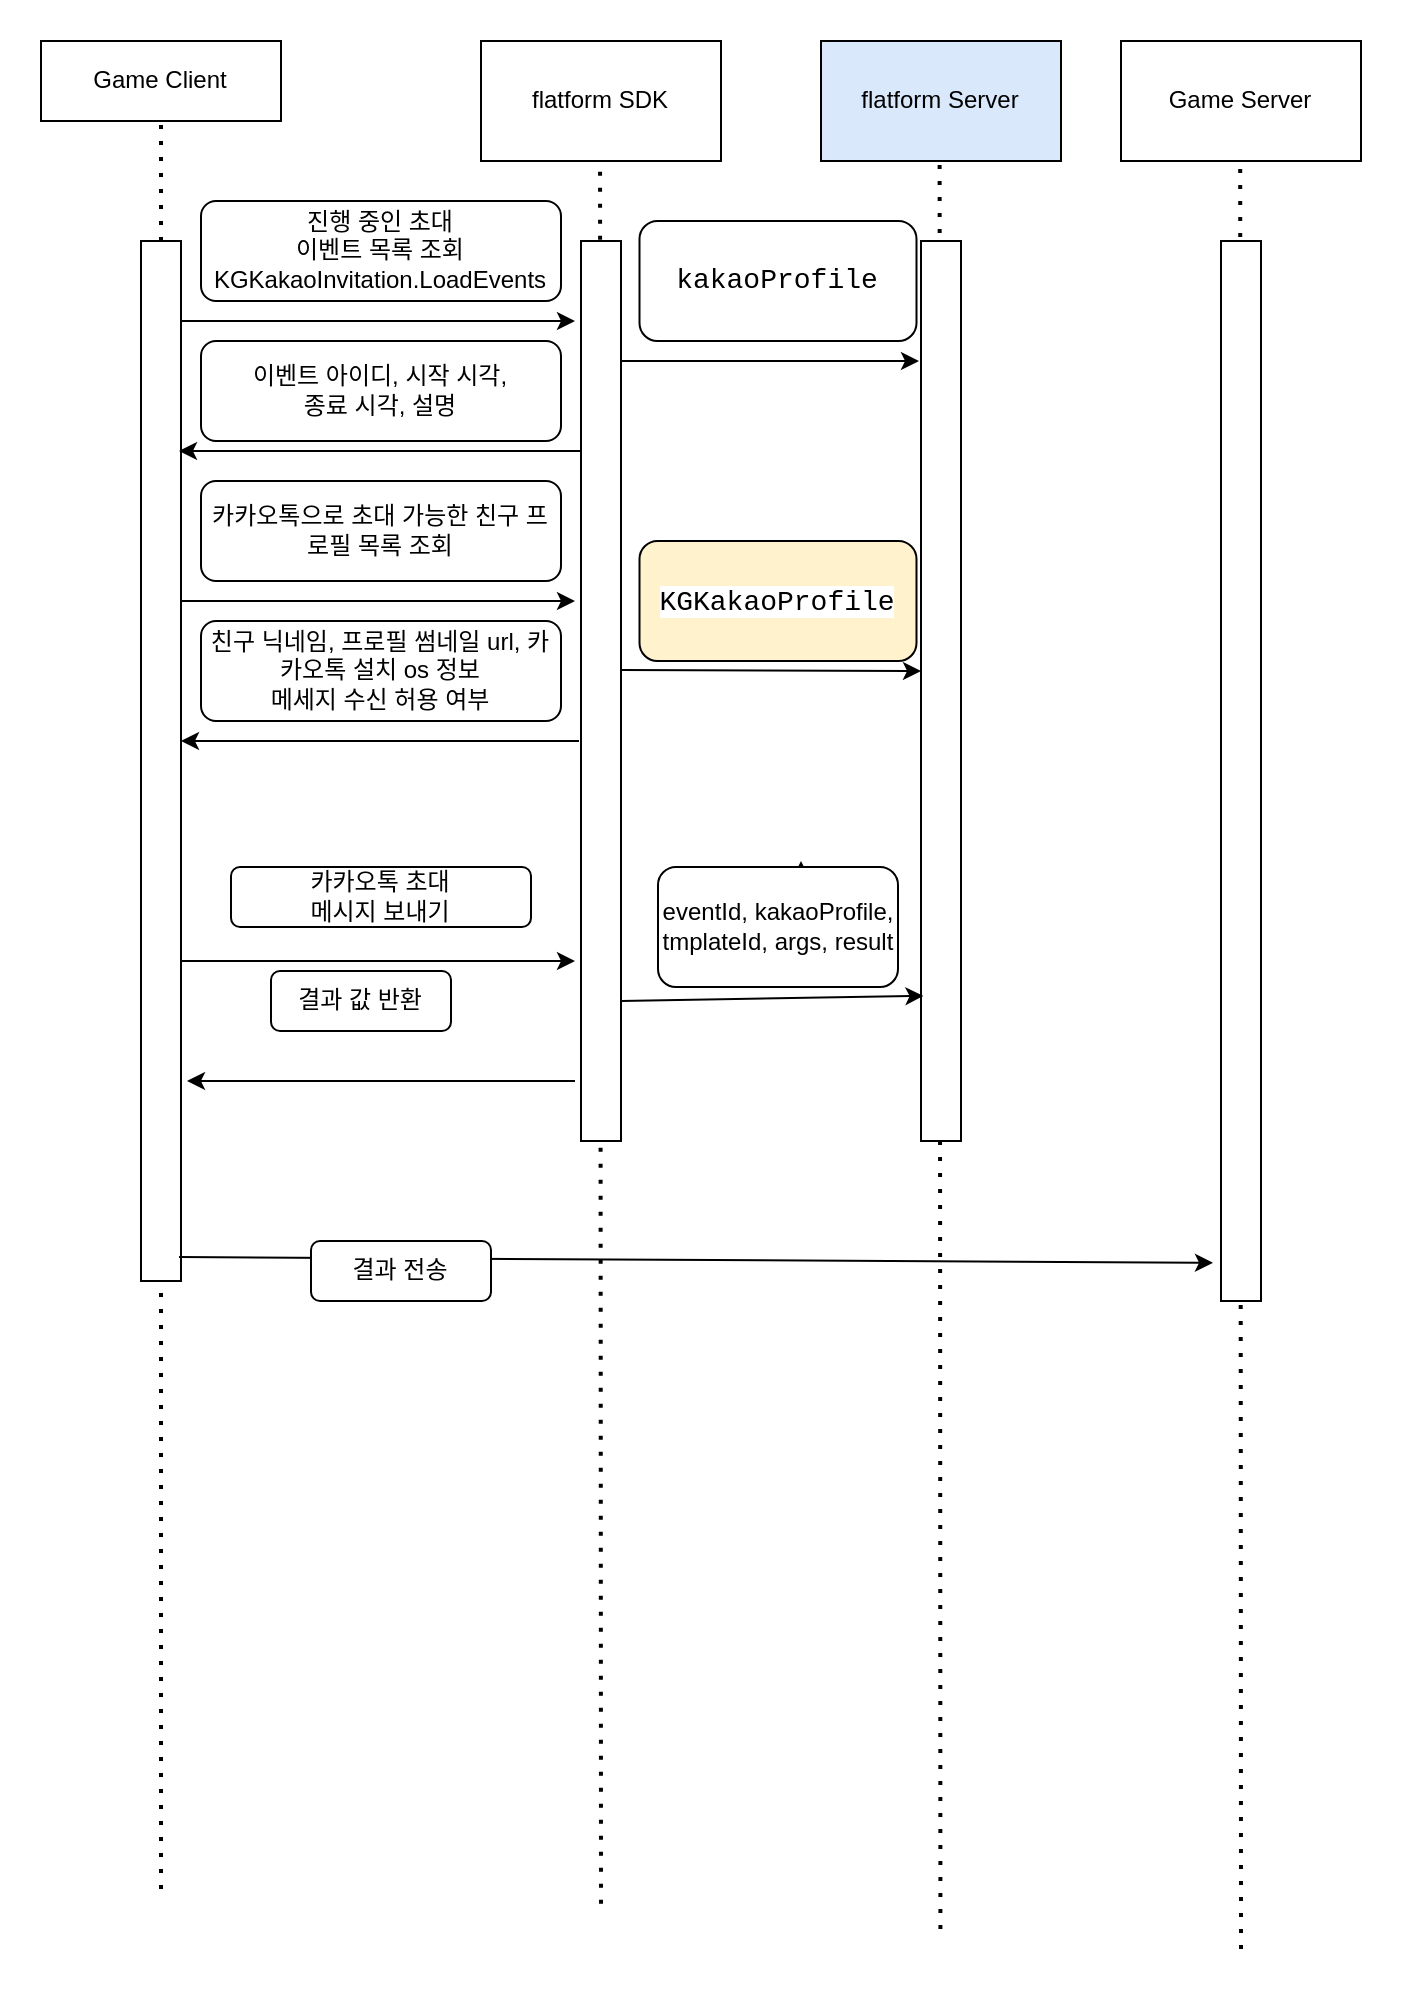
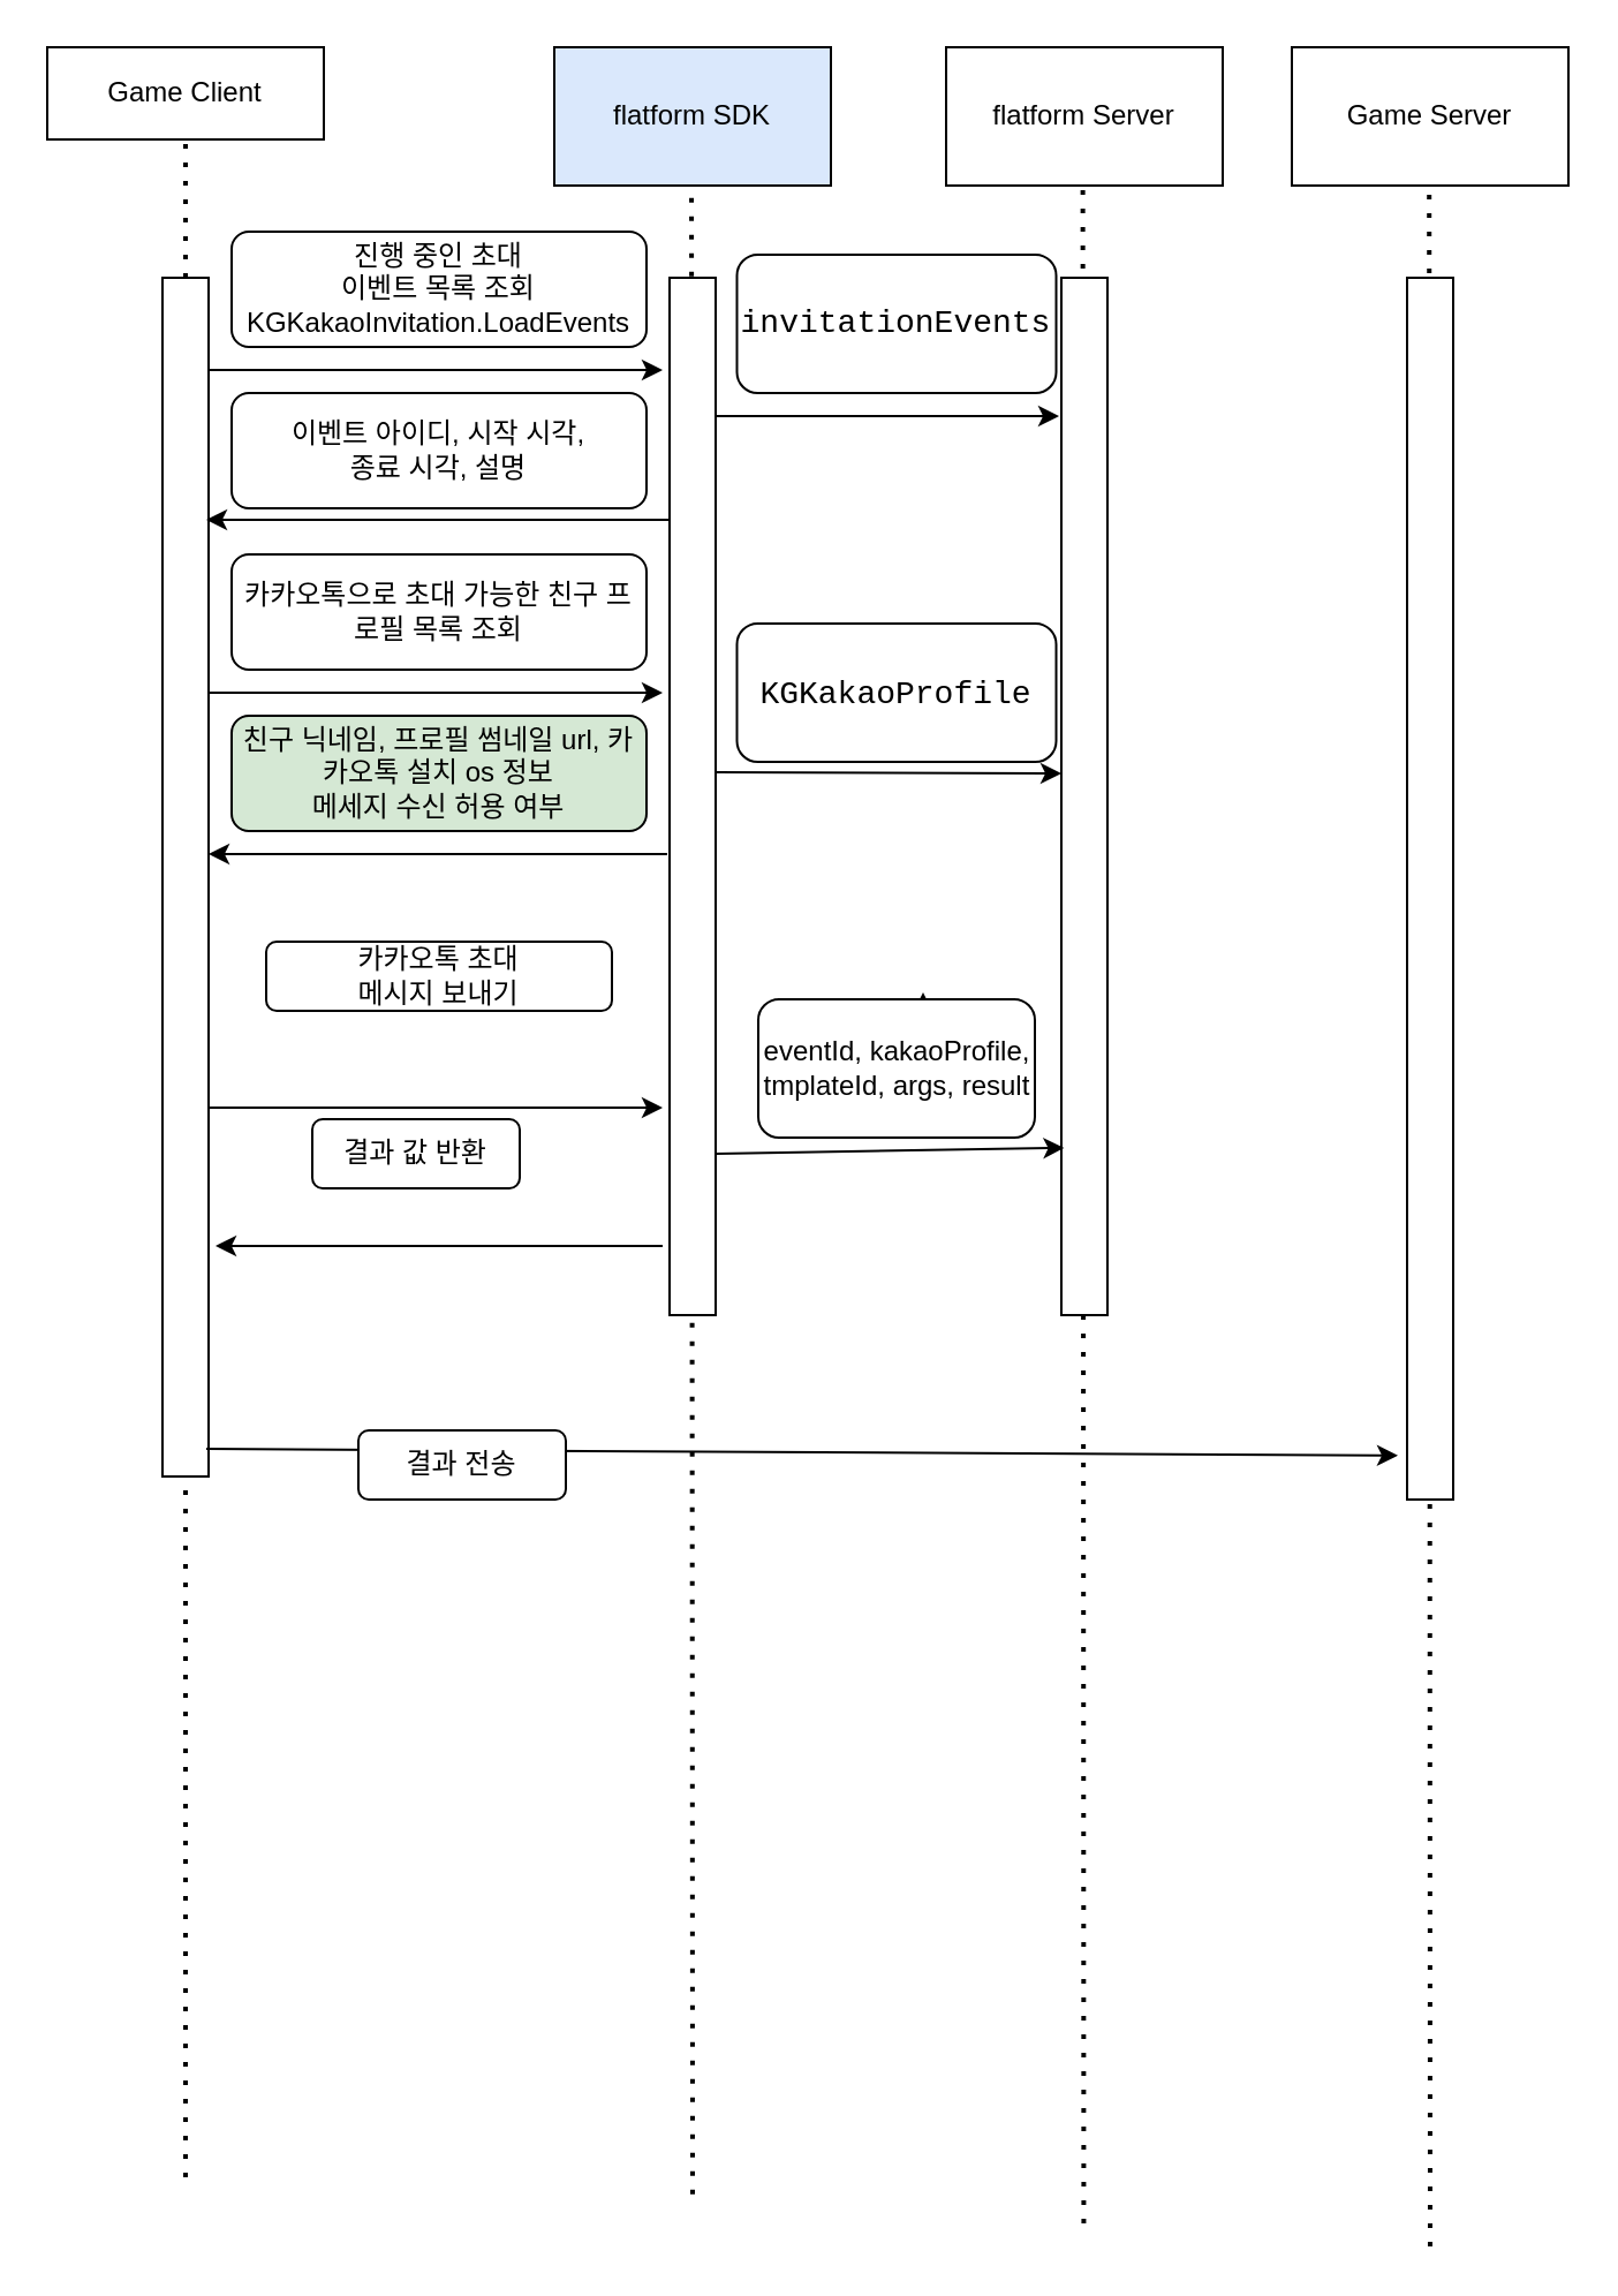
  <mxCell id="0" />
  <mxCell id="1" parent="0" />
  <mxCell id="2" value="" style="endArrow=none;dashed=1;html=1;dashPattern=1 3;strokeWidth=2;entryX=0.5;entryY=1;entryDx=0;entryDy=0;" edge="1" parent="1"><mxGeometry width="50" height="50" relative="1" as="geometry"><mxPoint x="300" y="951.333" as="sourcePoint" /><mxPoint x="299.5" y="35" as="targetPoint" /></mxGeometry></mxCell>
  <mxCell id="3" value="Game Client" style="rounded=0;whiteSpace=wrap;html=1;" parent="1" vertex="1"><mxGeometry x="20" y="20" width="120" height="40" as="geometry" /></mxCell>
- <mxCell id="4" value="flatform SDK" style="rounded=0;whiteSpace=wrap;html=1;" parent="1" vertex="1"><mxGeometry x="240" y="20" width="120" height="60" as="geometry" /></mxCell>
+ <mxCell id="4" value="flatform SDK" style="rounded=0;whiteSpace=wrap;html=1;fillColor=#dae8fc;" parent="1" vertex="1"><mxGeometry x="240" y="20" width="120" height="60" as="geometry" /></mxCell>
  <mxCell id="5" value="" style="endArrow=none;dashed=1;html=1;dashPattern=1 3;strokeWidth=2;entryX=0.5;entryY=1;entryDx=0;entryDy=0;" parent="1" target="3" edge="1"><mxGeometry width="50" height="50" relative="1" as="geometry"><mxPoint x="80" y="944" as="sourcePoint" /><mxPoint x="410" y="100" as="targetPoint" /></mxGeometry></mxCell>
  <mxCell id="6" value="" style="endArrow=none;dashed=1;html=1;dashPattern=1 3;strokeWidth=2;entryX=0.5;entryY=1;entryDx=0;entryDy=0;" parent="1" edge="1"><mxGeometry width="50" height="50" relative="1" as="geometry"><mxPoint x="469.71" y="964" as="sourcePoint" /><mxPoint x="469.29" y="40" as="targetPoint" /></mxGeometry></mxCell>
  <mxCell id="7" value="" style="endArrow=none;dashed=1;html=1;dashPattern=1 3;strokeWidth=2;entryX=0.5;entryY=1;entryDx=0;entryDy=0;" parent="1" edge="1"><mxGeometry width="50" height="50" relative="1" as="geometry"><mxPoint x="620" y="974" as="sourcePoint" /><mxPoint x="619.58" y="40" as="targetPoint" /></mxGeometry></mxCell>
  <mxCell id="8" value="" style="rounded=0;whiteSpace=wrap;html=1;" parent="1" vertex="1"><mxGeometry x="70" y="120" width="20" height="520" as="geometry" /></mxCell>
  <mxCell id="9" value="" style="rounded=0;whiteSpace=wrap;html=1;" parent="1" vertex="1"><mxGeometry x="290" y="120" width="20" height="450" as="geometry" /></mxCell>
  <mxCell id="10" value="" style="rounded=0;whiteSpace=wrap;html=1;" parent="1" vertex="1"><mxGeometry x="460" y="120" width="20" height="450" as="geometry" /></mxCell>
  <mxCell id="11" value="" style="rounded=0;whiteSpace=wrap;html=1;" parent="1" vertex="1"><mxGeometry x="610" y="120" width="20" height="530" as="geometry" /></mxCell>
  <mxCell id="12" value="진행 중인 초대 &lt;br&gt;이벤트 목록 조회&lt;br&gt;KGKakaoInvitation.LoadEvents" style="rounded=1;whiteSpace=wrap;html=1;" parent="1" vertex="1"><mxGeometry x="100" y="100" width="180" height="50" as="geometry" /></mxCell>
  <mxCell id="13" value="" style="endArrow=classic;html=1;" parent="1" edge="1"><mxGeometry width="50" height="50" relative="1" as="geometry"><mxPoint x="90" y="160" as="sourcePoint" /><mxPoint x="287" y="160" as="targetPoint" /></mxGeometry></mxCell>
  <mxCell id="14" value="이벤트 아이디, 시작 시각,&lt;br&gt;종료 시각, 설명" style="rounded=1;whiteSpace=wrap;html=1;" vertex="1" parent="1"><mxGeometry x="100" y="170" width="180" height="50" as="geometry" /></mxCell>
  <mxCell id="15" value="" style="endArrow=classic;html=1;" edge="1" parent="1"><mxGeometry width="50" height="50" relative="1" as="geometry"><mxPoint x="290" y="225" as="sourcePoint" /><mxPoint x="89" y="225" as="targetPoint" /></mxGeometry></mxCell>
  <mxCell id="16" value="카카오톡으로 초대 가능한 친구 프로필 목록 조회" style="rounded=1;whiteSpace=wrap;html=1;" vertex="1" parent="1"><mxGeometry x="100" y="240" width="180" height="50" as="geometry" /></mxCell>
  <mxCell id="17" value="" style="endArrow=classic;html=1;entryX=0.95;entryY=0.319;entryDx=0;entryDy=0;entryPerimeter=0;" edge="1" parent="1"><mxGeometry width="50" height="50" relative="1" as="geometry"><mxPoint x="289" y="370" as="sourcePoint" /><mxPoint x="90" y="370" as="targetPoint" /></mxGeometry></mxCell>
- <mxCell id="18" value="친구 닉네임, 프로필 썸네일 url, 카카오톡 설치 os 정보&lt;br&gt;메세지 수신 허용 여부" style="rounded=1;whiteSpace=wrap;html=1;" vertex="1" parent="1"><mxGeometry x="100" y="310" width="180" height="50" as="geometry" /></mxCell>
+ <mxCell id="18" value="친구 닉네임, 프로필 썸네일 url, 카카오톡 설치 os 정보&lt;br&gt;메세지 수신 허용 여부" style="rounded=1;whiteSpace=wrap;html=1;fillColor=#d5e8d4;" vertex="1" parent="1"><mxGeometry x="100" y="310" width="180" height="50" as="geometry" /></mxCell>
  <mxCell id="19" value="" style="endArrow=classic;html=1;" edge="1" parent="1"><mxGeometry width="50" height="50" relative="1" as="geometry"><mxPoint x="90" y="300" as="sourcePoint" /><mxPoint x="287" y="300" as="targetPoint" /></mxGeometry></mxCell>
- <mxCell id="20" value="카카오톡 초대 &lt;br&gt;메시지 보내기" style="rounded=1;whiteSpace=wrap;html=1;" vertex="1" parent="1"><mxGeometry x="115" y="433" width="150" height="30" as="geometry" /></mxCell>
+ <mxCell id="20" value="카카오톡 초대 &lt;br&gt;메시지 보내기" style="rounded=1;whiteSpace=wrap;html=1;" vertex="1" parent="1"><mxGeometry x="115" y="408" width="150" height="30" as="geometry" /></mxCell>
  <mxCell id="21" value="" style="endArrow=classic;html=1;" edge="1" parent="1"><mxGeometry width="50" height="50" relative="1" as="geometry"><mxPoint x="90" y="480" as="sourcePoint" /><mxPoint x="287" y="480" as="targetPoint" /></mxGeometry></mxCell>
  <mxCell id="22" value="" style="endArrow=classic;html=1;entryX=0.062;entryY=0.359;entryDx=0;entryDy=0;entryPerimeter=0;" edge="1" parent="1"><mxGeometry width="50" height="50" relative="1" as="geometry"><mxPoint x="310" y="500" as="sourcePoint" /><mxPoint x="461.24" y="497.44" as="targetPoint" /></mxGeometry></mxCell>
  <mxCell id="23" style="edgeStyle=orthogonalEdgeStyle;rounded=0;orthogonalLoop=1;jettySize=auto;html=1;exitX=0.75;exitY=0;exitDx=0;exitDy=0;" edge="1" parent="1" source="24"><mxGeometry relative="1" as="geometry"><mxPoint x="400" y="430" as="targetPoint" /></mxGeometry></mxCell>
  <mxCell id="24" value="eventId, kakaoProfile,&lt;br&gt;tmplateId, args, result" style="rounded=1;whiteSpace=wrap;html=1;" vertex="1" parent="1"><mxGeometry x="328.5" y="433" width="120" height="60" as="geometry" /></mxCell>
  <mxCell id="25" value="결과 값 반환" style="rounded=1;whiteSpace=wrap;html=1;" vertex="1" parent="1"><mxGeometry x="135" y="485" width="90" height="30" as="geometry" /></mxCell>
  <mxCell id="26" value="" style="endArrow=classic;html=1;" edge="1" parent="1"><mxGeometry width="50" height="50" relative="1" as="geometry"><mxPoint x="287" y="540" as="sourcePoint" /><mxPoint x="93" y="540" as="targetPoint" /></mxGeometry></mxCell>
  <mxCell id="27" value="" style="endArrow=classic;html=1;exitX=0.95;exitY=0.977;exitDx=0;exitDy=0;exitPerimeter=0;entryX=-0.2;entryY=0.964;entryDx=0;entryDy=0;entryPerimeter=0;" edge="1" parent="1" source="8" target="11"><mxGeometry width="50" height="50" relative="1" as="geometry"><mxPoint x="93" y="540" as="sourcePoint" /><mxPoint x="611" y="569" as="targetPoint" /></mxGeometry></mxCell>
  <mxCell id="28" value="결과 전송" style="rounded=1;whiteSpace=wrap;html=1;" vertex="1" parent="1"><mxGeometry x="155" y="620" width="90" height="30" as="geometry" /></mxCell>
  <mxCell id="29" value="" style="endArrow=classic;html=1;" edge="1" parent="1"><mxGeometry width="50" height="50" relative="1" as="geometry"><mxPoint x="310" y="180" as="sourcePoint" /><mxPoint x="459" y="180" as="targetPoint" /></mxGeometry></mxCell>
  <mxCell id="30" value="" style="endArrow=classic;html=1;" edge="1" parent="1"><mxGeometry width="50" height="50" relative="1" as="geometry"><mxPoint x="310" y="334.5" as="sourcePoint" /><mxPoint x="460" y="335" as="targetPoint" /></mxGeometry></mxCell>
- <mxCell id="31" value="&lt;span style=&quot;font-family: &amp;#34;consolas&amp;#34; , &amp;#34;bitstream vera sans mono&amp;#34; , &amp;#34;courier new&amp;#34; , &amp;#34;courier&amp;#34; , monospace ; font-size: 14px ; text-align: left ; background-color: rgb(255 , 255 , 255)&quot;&gt;kakaoProfile&lt;/span&gt;" style="rounded=1;whiteSpace=wrap;html=1;" vertex="1" parent="1"><mxGeometry x="319.25" y="110" width="138.5" height="60" as="geometry" /></mxCell>
- <mxCell id="32" value="&lt;code class=&quot;c# plain&quot; style=&quot;font-family: &amp;#34;consolas&amp;#34; , &amp;#34;bitstream vera sans mono&amp;#34; , &amp;#34;courier new&amp;#34; , &amp;#34;courier&amp;#34; , monospace ; border-radius: 0px ; background: 0px center rgb(255 , 255 , 255) ; border: 0px ; float: none ; height: auto ; line-height: 20px ; margin: 0px ; outline: 0px ; overflow: visible ; padding: 0px ; position: static ; text-align: left ; vertical-align: baseline ; width: auto ; box-sizing: content-box ; font-size: 14px ; min-height: inherit&quot;&gt;KGKakaoProfile&lt;/code&gt;" style="rounded=1;whiteSpace=wrap;html=1;fillColor=#fff2cc;" vertex="1" parent="1"><mxGeometry x="319.25" y="270" width="138.5" height="60" as="geometry" /></mxCell>
+ <mxCell id="31" value="&lt;span style=&quot;font-family: &amp;#34;consolas&amp;#34; , &amp;#34;bitstream vera sans mono&amp;#34; , &amp;#34;courier new&amp;#34; , &amp;#34;courier&amp;#34; , monospace ; font-size: 14px ; text-align: left ; background-color: rgb(255 , 255 , 255)&quot;&gt;invitationEvents&lt;/span&gt;" style="rounded=1;whiteSpace=wrap;html=1;" vertex="1" parent="1"><mxGeometry x="319.25" y="110" width="138.5" height="60" as="geometry" /></mxCell>
+ <mxCell id="32" value="&lt;code class=&quot;c# plain&quot; style=&quot;font-family: &amp;#34;consolas&amp;#34; , &amp;#34;bitstream vera sans mono&amp;#34; , &amp;#34;courier new&amp;#34; , &amp;#34;courier&amp;#34; , monospace ; border-radius: 0px ; background: 0px center rgb(255 , 255 , 255) ; border: 0px ; float: none ; height: auto ; line-height: 20px ; margin: 0px ; outline: 0px ; overflow: visible ; padding: 0px ; position: static ; text-align: left ; vertical-align: baseline ; width: auto ; box-sizing: content-box ; font-size: 14px ; min-height: inherit&quot;&gt;KGKakaoProfile&lt;/code&gt;" style="rounded=1;whiteSpace=wrap;html=1;" vertex="1" parent="1"><mxGeometry x="319.25" y="270" width="138.5" height="60" as="geometry" /></mxCell>
  <mxCell id="33" value="Game Server" style="rounded=0;whiteSpace=wrap;html=1;" parent="1" vertex="1"><mxGeometry x="560" y="20" width="120" height="60" as="geometry" /></mxCell>
- <mxCell id="34" value="flatform Server" style="rounded=0;whiteSpace=wrap;html=1;fillColor=#dae8fc;" parent="1" vertex="1"><mxGeometry x="410" y="20" width="120" height="60" as="geometry" /></mxCell>
+ <mxCell id="34" value="flatform Server" style="rounded=0;whiteSpace=wrap;html=1;" parent="1" vertex="1"><mxGeometry x="410" y="20" width="120" height="60" as="geometry" /></mxCell>
